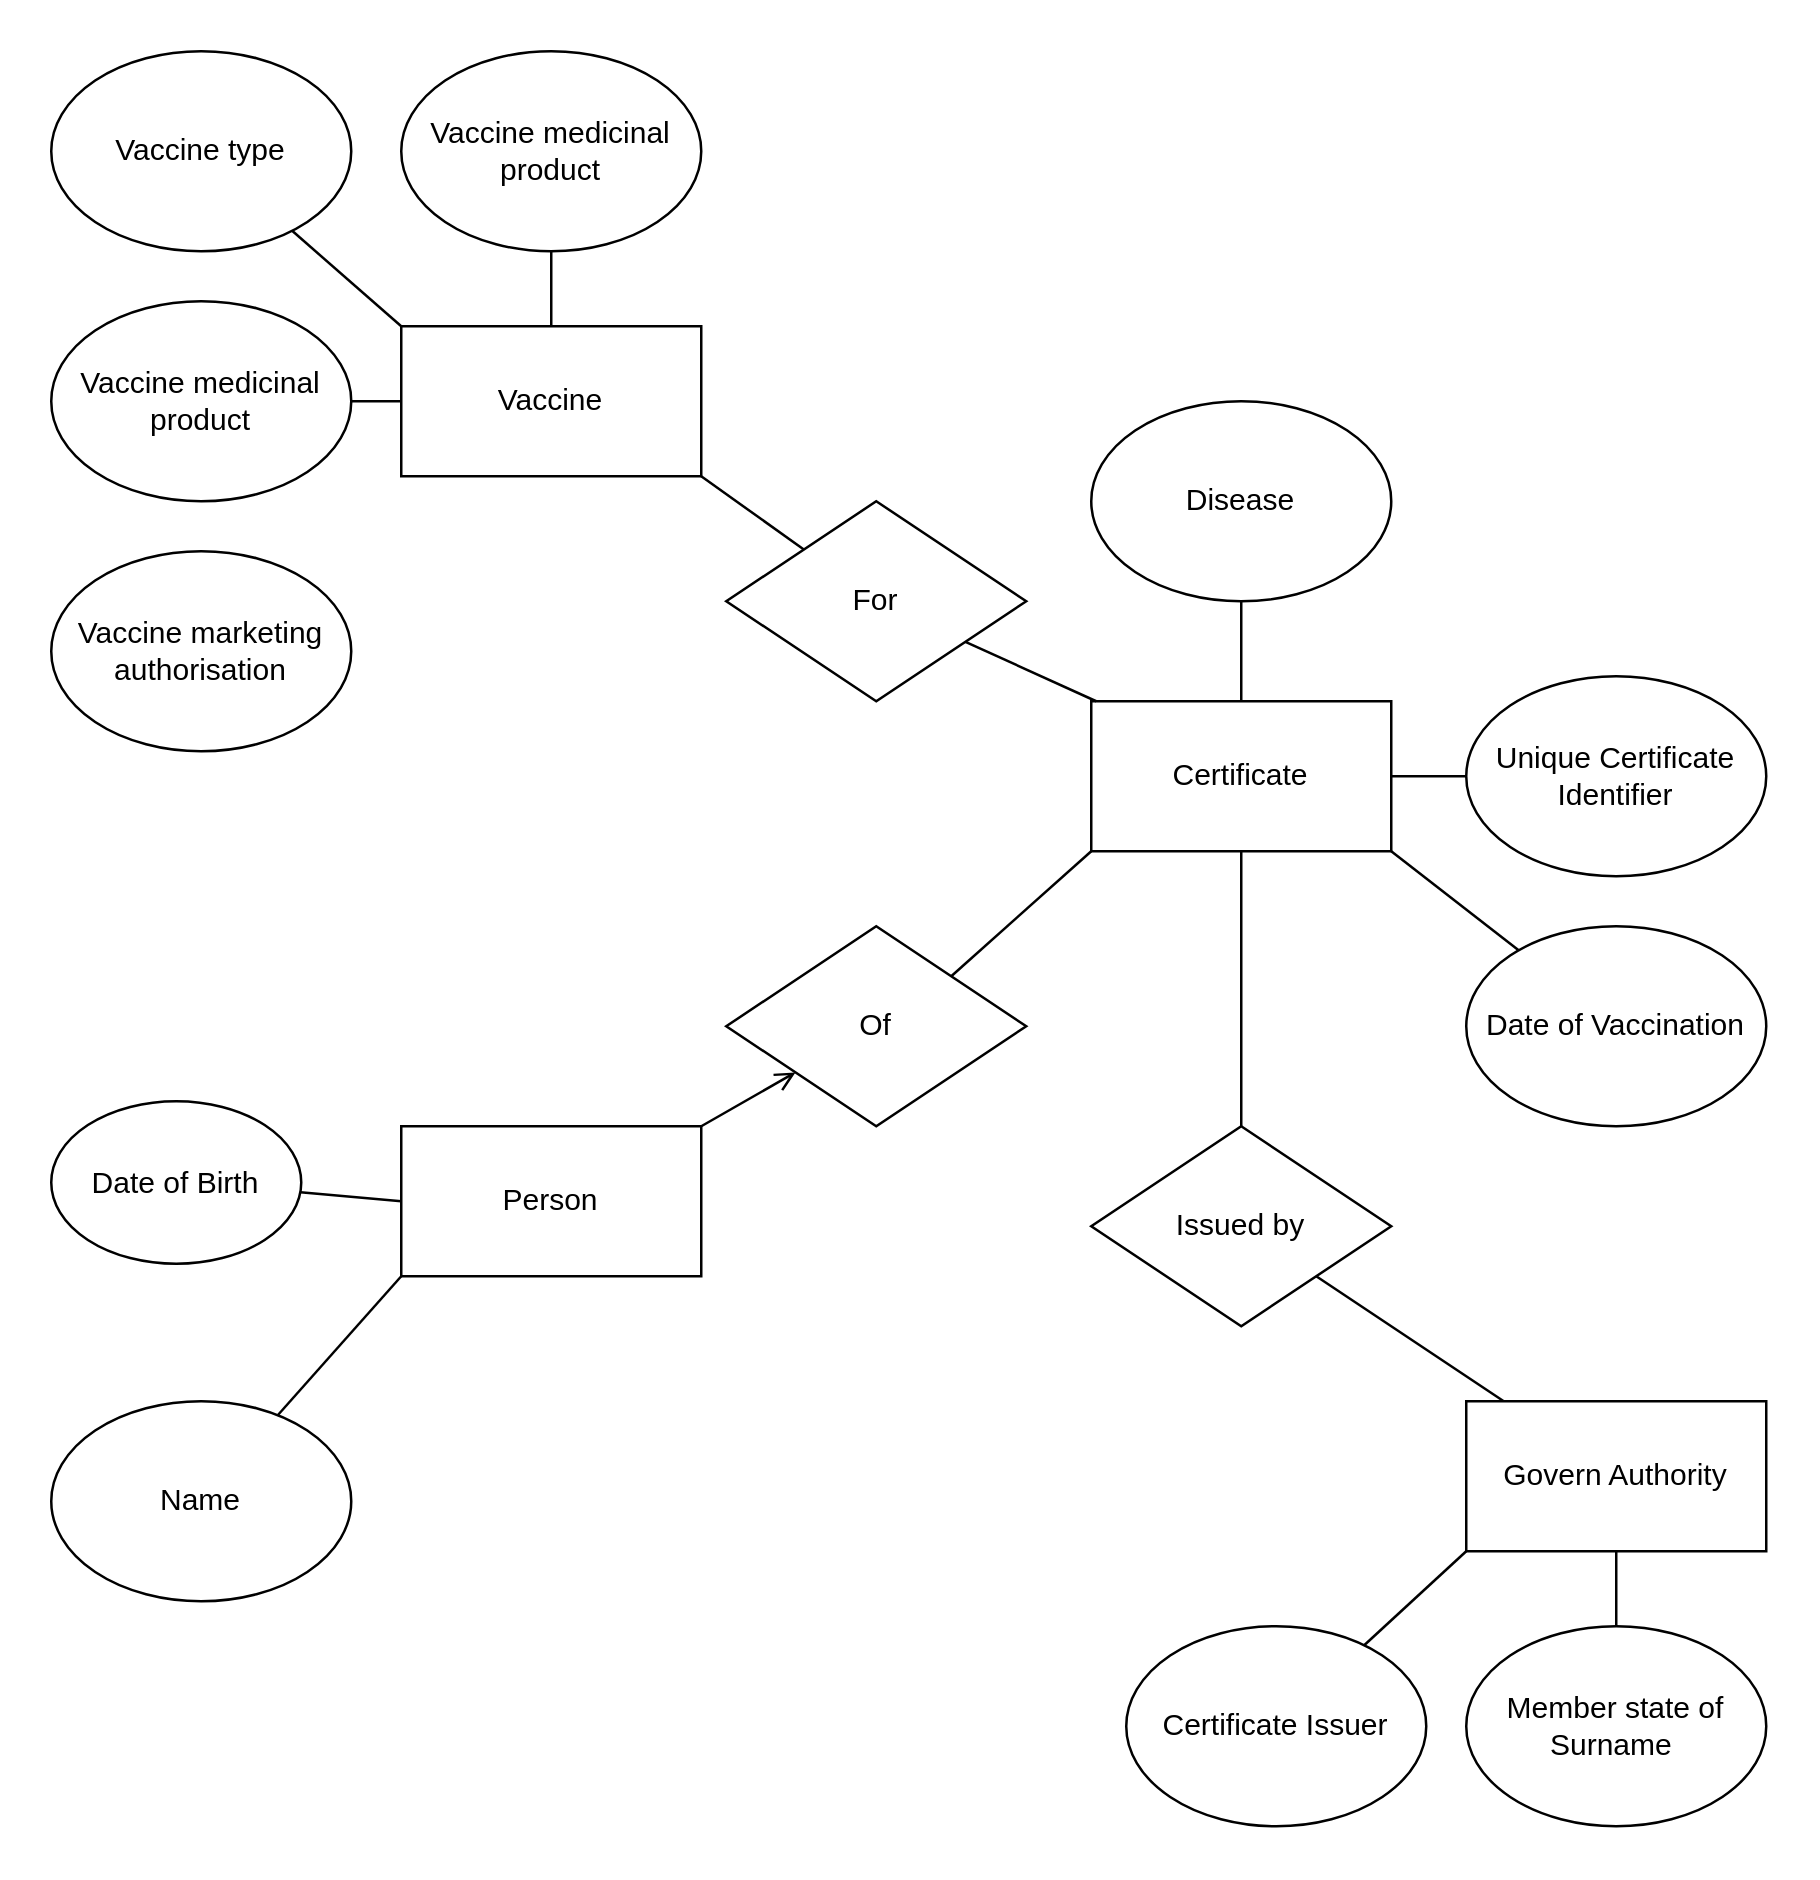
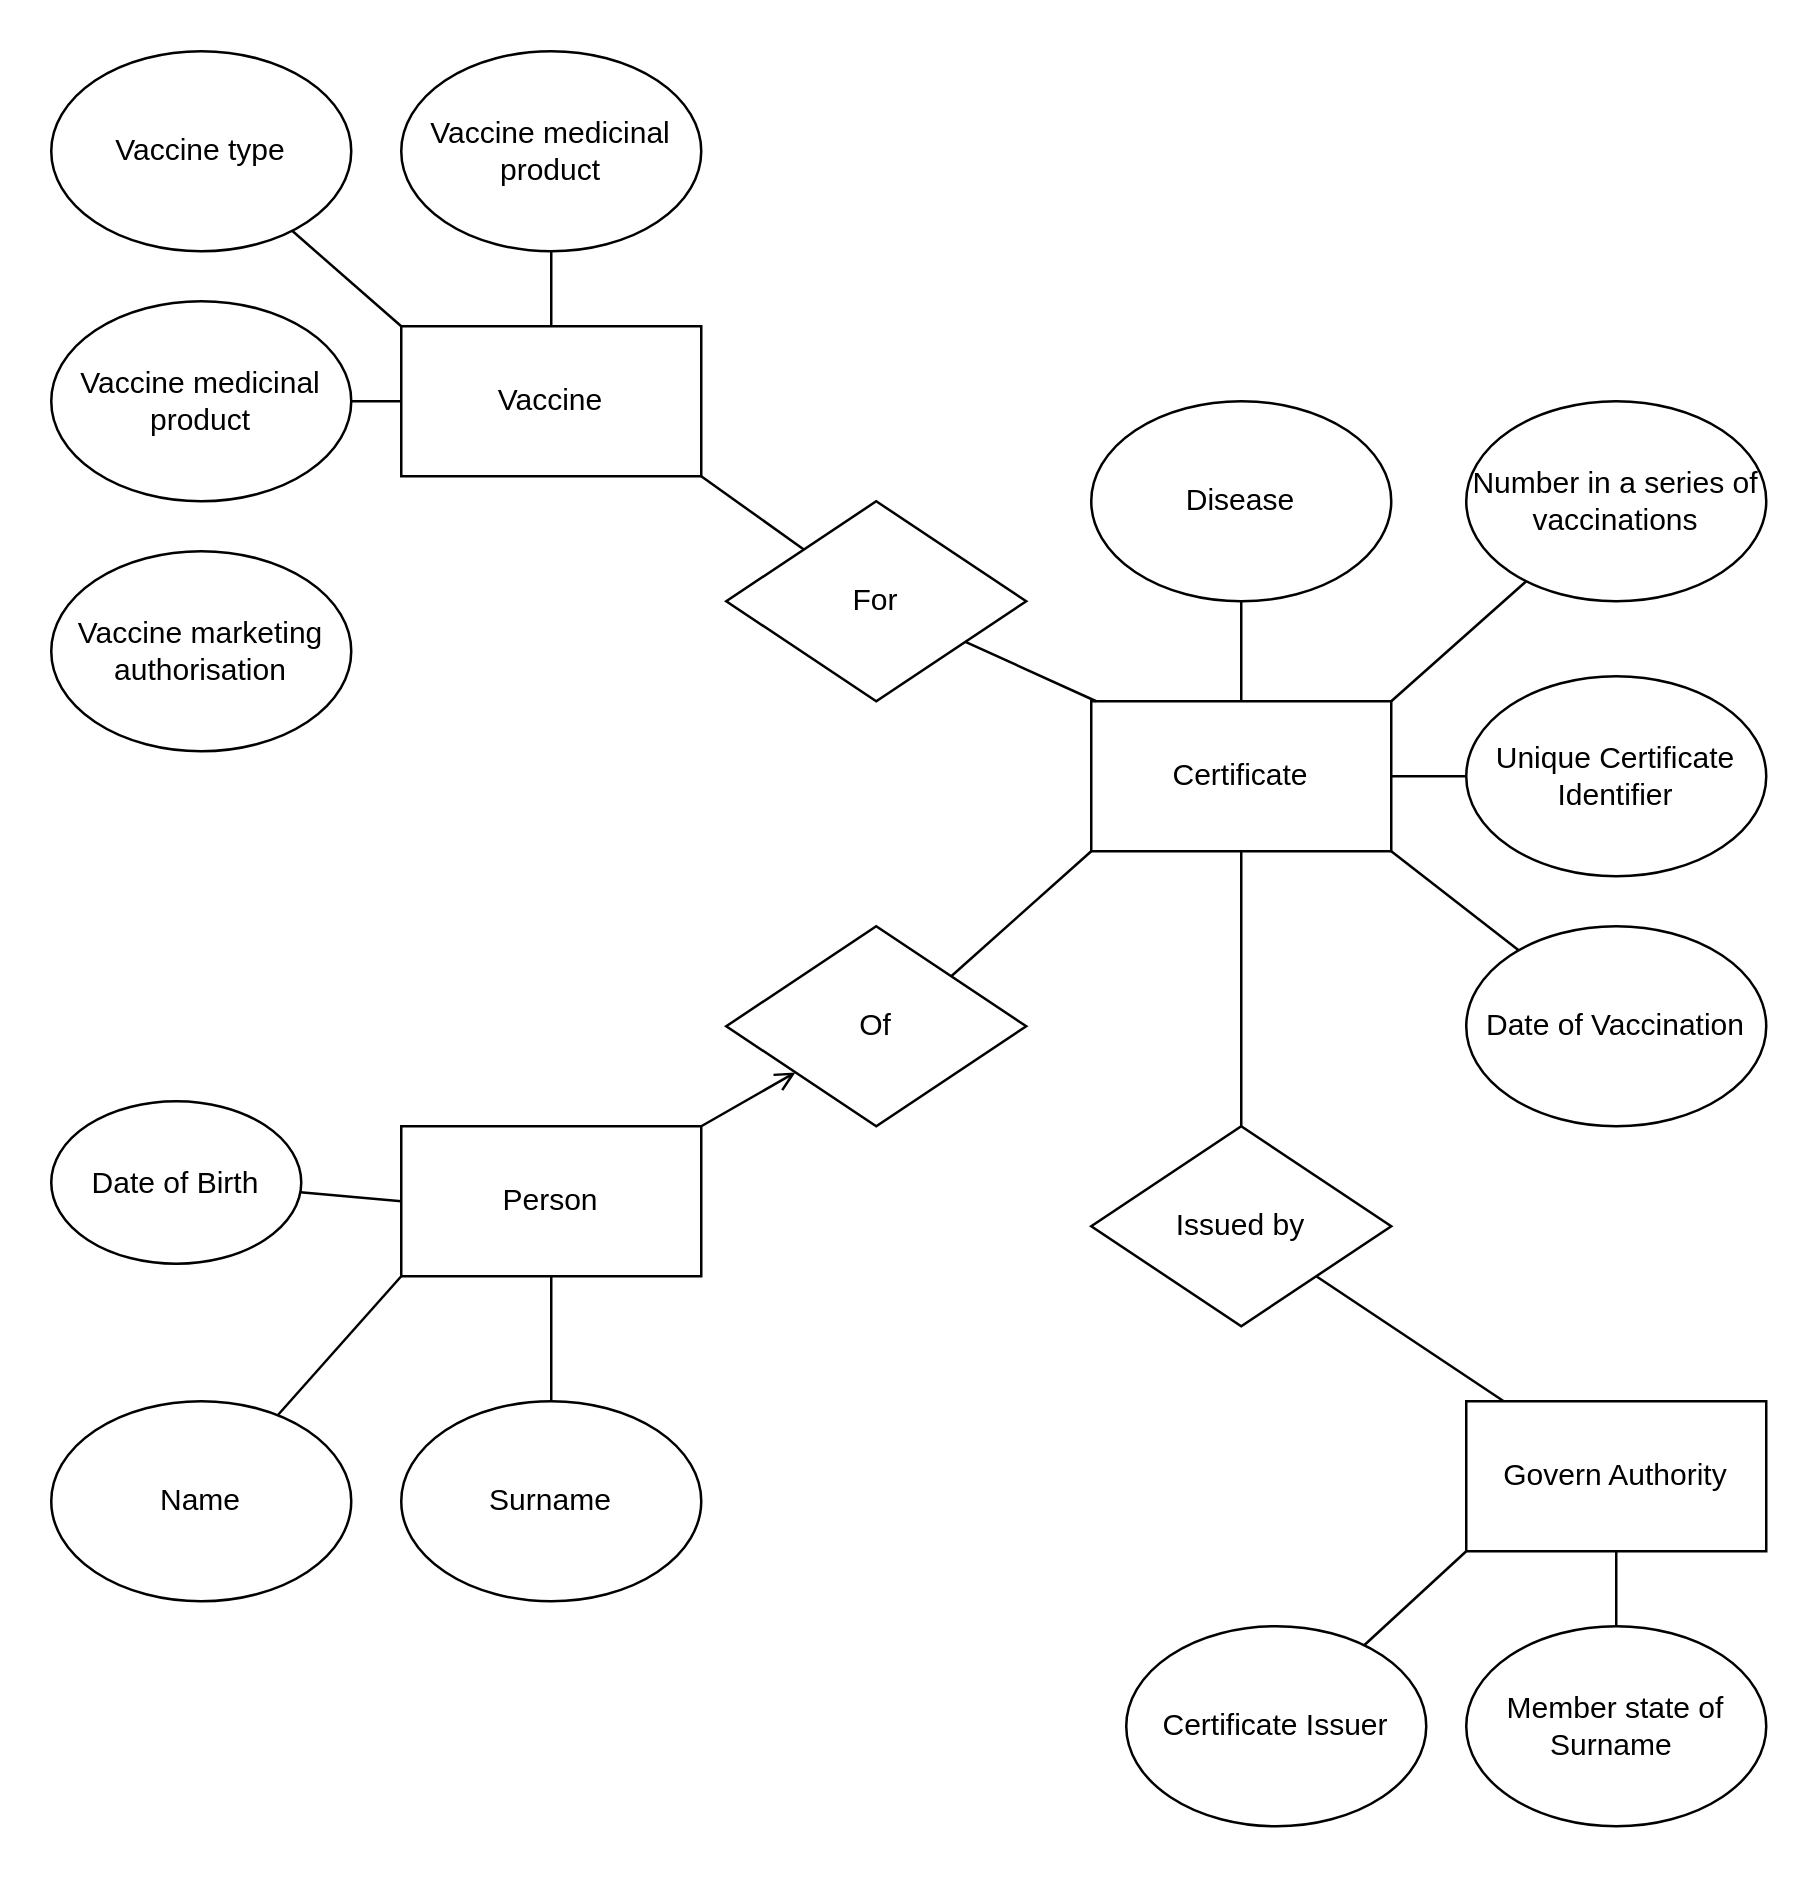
  <mxCell id="0" />
  <mxCell id="1" parent="0" />
  <mxCell id="2" value="Certificate" style="rounded=0;whiteSpace=wrap;html=1;" parent="1" vertex="1"><mxGeometry x="436" y="280" width="120" height="60" as="geometry" /></mxCell>
  <mxCell id="3" value="" style="edgeStyle=none;html=1;endArrow=none;endFill=0;" edge="1" parent="1" source="4" target="2"><mxGeometry relative="1" as="geometry" /></mxCell>
  <mxCell id="4" value="Disease" style="ellipse;whiteSpace=wrap;html=1;" vertex="1" parent="1"><mxGeometry x="436" y="160" width="120" height="80" as="geometry" /></mxCell>
  <mxCell id="5" value="Vaccine medicinal product" style="ellipse;whiteSpace=wrap;html=1;" vertex="1" parent="1"><mxGeometry x="160" width="120" height="80" as="geometry" y="20" /></mxCell>
  <mxCell id="6" value="" style="edgeStyle=none;html=1;endArrow=none;endFill=0;" edge="1" parent="1" source="8" target="5"><mxGeometry relative="1" as="geometry" /></mxCell>
  <mxCell id="7" value="" style="edgeStyle=none;html=1;endArrow=none;endFill=0;exitX=1;exitY=1;exitDx=0;exitDy=0;" edge="1" parent="1" source="8" target="30"><mxGeometry relative="1" as="geometry" /></mxCell>
  <mxCell id="8" value="&lt;span&gt;Vaccine&lt;/span&gt;" style="rounded=0;whiteSpace=wrap;html=1;" vertex="1" parent="1"><mxGeometry x="160" y="130" width="120" height="60" as="geometry" /></mxCell>
  <mxCell id="9" value="" style="edgeStyle=none;html=1;endArrow=none;endFill=0;" edge="1" parent="1" source="10" target="8"><mxGeometry relative="1" as="geometry" /></mxCell>
  <mxCell id="10" value="Vaccine medicinal product" style="ellipse;whiteSpace=wrap;html=1;" vertex="1" parent="1"><mxGeometry y="120" width="120" height="80" as="geometry" x="20" /></mxCell>
  <mxCell id="11" value="Vaccine marketing authorisation" style="ellipse;whiteSpace=wrap;html=1;" vertex="1" parent="1"><mxGeometry y="220" width="120" height="80" as="geometry" x="20" /></mxCell>
  <mxCell id="12" value="" style="edgeStyle=none;html=1;endArrow=none;endFill=0;entryX=0;entryY=1;entryDx=0;entryDy=0;exitX=1;exitY=0;exitDx=0;exitDy=0;" edge="1" parent="1" source="31" target="2"><mxGeometry relative="1" as="geometry" /></mxCell>
  <mxCell id="13" value="" style="edgeStyle=none;html=1;endArrow=open;endFill=0;exitX=1;exitY=0;exitDx=0;exitDy=0;" edge="1" parent="1" source="14" target="31"><mxGeometry relative="1" as="geometry" /></mxCell>
  <mxCell id="14" value="Person" style="rounded=0;whiteSpace=wrap;html=1;" vertex="1" parent="1"><mxGeometry x="160" y="450" width="120" height="60" as="geometry" /></mxCell>
  <mxCell id="15" value="" style="edgeStyle=none;html=1;endArrow=none;endFill=0;entryX=0;entryY=1;entryDx=0;entryDy=0;" edge="1" parent="1" source="16" target="14"><mxGeometry relative="1" as="geometry" /></mxCell>
  <mxCell id="16" value="Name&lt;span style=&quot;color: rgba(0 , 0 , 0 , 0) ; font-family: monospace ; font-size: 0px&quot;&gt;%3CmxGraphModel%3E%3Croot%3E%3CmxCell%20id%3D%220%22%2F%3E%3CmxCell%20id%3D%221%22%20parent%3D%220%22%2F%3E%3CmxCell%20id%3D%222%22%20value%3D%22Vaccine%20medicinal%20product%22%20style%3D%22ellipse%3BwhiteSpace%3Dwrap%3Bhtml%3D1%3B%22%20vertex%3D%221%22%20parent%3D%221%22%3E%3CmxGeometry%20x%3D%22480%22%20y%3D%22310%22%20width%3D%22120%22%20height%3D%2280%22%20as%3D%22geometry%22%2F%3E%3C%2FmxCell%3E%3C%2Froot%3E%3C%2FmxGraphModel%3E&lt;/span&gt;" style="ellipse;whiteSpace=wrap;html=1;" vertex="1" parent="1"><mxGeometry y="560" width="120" height="80" as="geometry" x="20" /></mxCell>
+ <mxCell id="17" value="" style="edgeStyle=none;html=1;endArrow=none;endFill=0;" edge="1" parent="1" source="18" target="14"><mxGeometry relative="1" as="geometry" /></mxCell>
+ <mxCell id="18" value="Surname" style="ellipse;whiteSpace=wrap;html=1;" vertex="1" parent="1"><mxGeometry x="160" y="560" width="120" height="80" as="geometry" /></mxCell>
  <mxCell id="19" value="" style="edgeStyle=none;html=1;endArrow=none;endFill=0;entryX=0;entryY=0.5;entryDx=0;entryDy=0;" edge="1" parent="1" source="20" target="14"><mxGeometry relative="1" as="geometry" /></mxCell>
  <mxCell id="20" value="Date of Birth" style="ellipse;whiteSpace=wrap;html=1;" vertex="1" parent="1"><mxGeometry x="20" y="440" width="100" height="65" as="geometry" /></mxCell>
  <mxCell id="21" value="" style="edgeStyle=none;html=1;endArrow=none;endFill=0;" edge="1" parent="1" source="22" target="2"><mxGeometry relative="1" as="geometry" /></mxCell>
  <mxCell id="22" value="Unique Certificate Identifier" style="ellipse;whiteSpace=wrap;html=1;" vertex="1" parent="1"><mxGeometry x="586" y="270" width="120" height="80" as="geometry" /></mxCell>
  <mxCell id="23" value="" style="edgeStyle=none;html=1;endArrow=none;endFill=0;entryX=0;entryY=0;entryDx=0;entryDy=0;" edge="1" parent="1" source="24" target="8"><mxGeometry relative="1" as="geometry" /></mxCell>
  <mxCell id="24" value="Vaccine type" style="ellipse;whiteSpace=wrap;html=1;" vertex="1" parent="1"><mxGeometry width="120" height="80" as="geometry" x="20" y="20" /></mxCell>
+ <mxCell id="25" value="" style="edgeStyle=none;html=1;endArrow=none;endFill=0;entryX=1;entryY=0;entryDx=0;entryDy=0;" edge="1" parent="1" source="26" target="2"><mxGeometry relative="1" as="geometry" /></mxCell>
+ <mxCell id="26" value="Number in a series of vaccinations" style="ellipse;whiteSpace=wrap;html=1;" vertex="1" parent="1"><mxGeometry x="586" y="160" width="120" height="80" as="geometry" /></mxCell>
  <mxCell id="27" value="" style="edgeStyle=none;html=1;endArrow=none;endFill=0;entryX=1;entryY=1;entryDx=0;entryDy=0;" edge="1" parent="1" source="28" target="2"><mxGeometry relative="1" as="geometry" /></mxCell>
  <mxCell id="28" value="Date of Vaccination" style="ellipse;whiteSpace=wrap;html=1;" vertex="1" parent="1"><mxGeometry x="586" y="370" width="120" height="80" as="geometry" /></mxCell>
  <mxCell id="29" value="" style="edgeStyle=none;html=1;endArrow=none;endFill=0;" edge="1" parent="1" source="30"><mxGeometry relative="1" as="geometry"><mxPoint x="438" y="280" as="targetPoint" /></mxGeometry></mxCell>
  <mxCell id="30" value="For" style="rhombus;whiteSpace=wrap;html=1;" vertex="1" parent="1"><mxGeometry x="290" y="200" width="120" height="80" as="geometry" /></mxCell>
  <mxCell id="31" value="Of" style="rhombus;whiteSpace=wrap;html=1;" vertex="1" parent="1"><mxGeometry x="290" y="370" width="120" height="80" as="geometry" /></mxCell>
  <mxCell id="32" value="" style="edgeStyle=none;html=1;endArrow=none;endFill=0;" edge="1" parent="1" source="33" target="35"><mxGeometry relative="1" as="geometry" /></mxCell>
  <mxCell id="33" value="Member state of Surname&amp;nbsp;" style="ellipse;whiteSpace=wrap;html=1;" vertex="1" parent="1"><mxGeometry x="586" y="650" width="120" height="80" as="geometry" /></mxCell>
  <mxCell id="34" value="" style="edgeStyle=none;html=1;endArrow=none;endFill=0;" edge="1" parent="1" source="35" target="37"><mxGeometry relative="1" as="geometry" /></mxCell>
  <mxCell id="35" value="Govern Authority" style="rounded=0;whiteSpace=wrap;html=1;" vertex="1" parent="1"><mxGeometry x="586" y="560" width="120" height="60" as="geometry" /></mxCell>
  <mxCell id="36" value="" style="edgeStyle=none;html=1;endArrow=none;endFill=0;" edge="1" parent="1" source="37" target="2"><mxGeometry relative="1" as="geometry" /></mxCell>
  <mxCell id="37" value="Issued by" style="rhombus;whiteSpace=wrap;html=1;" vertex="1" parent="1"><mxGeometry x="436" y="450" width="120" height="80" as="geometry" /></mxCell>
  <mxCell id="38" value="" style="edgeStyle=none;html=1;endArrow=none;endFill=0;entryX=0;entryY=1;entryDx=0;entryDy=0;" edge="1" parent="1" source="39" target="35"><mxGeometry relative="1" as="geometry" /></mxCell>
  <mxCell id="39" value="Certificate Issuer" style="ellipse;whiteSpace=wrap;html=1;" vertex="1" parent="1"><mxGeometry x="450" y="650" width="120" height="80" as="geometry" /></mxCell>
